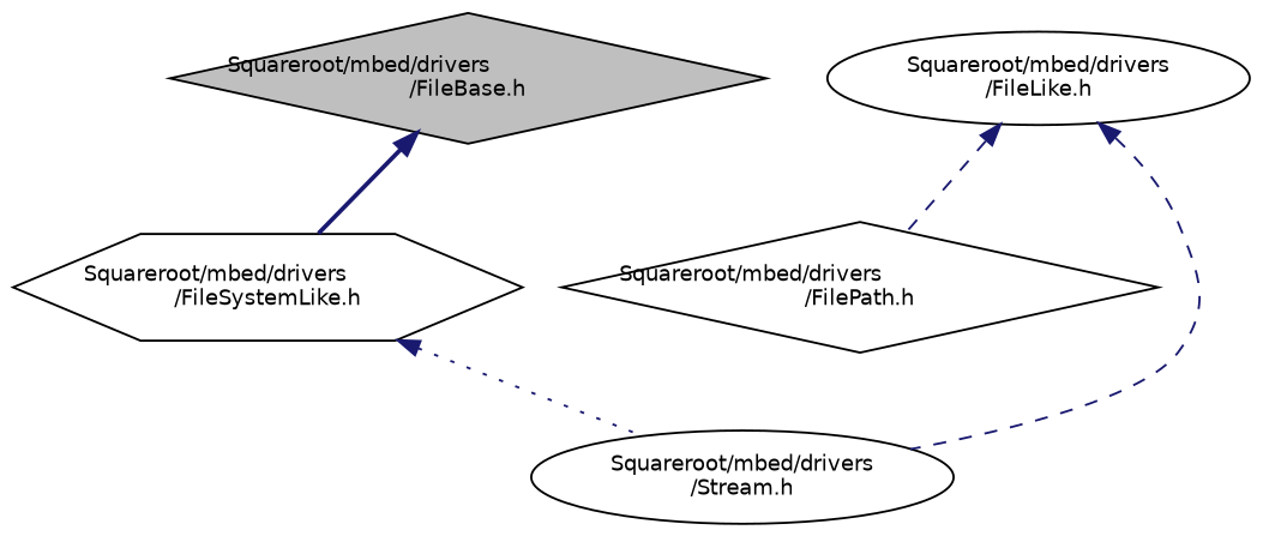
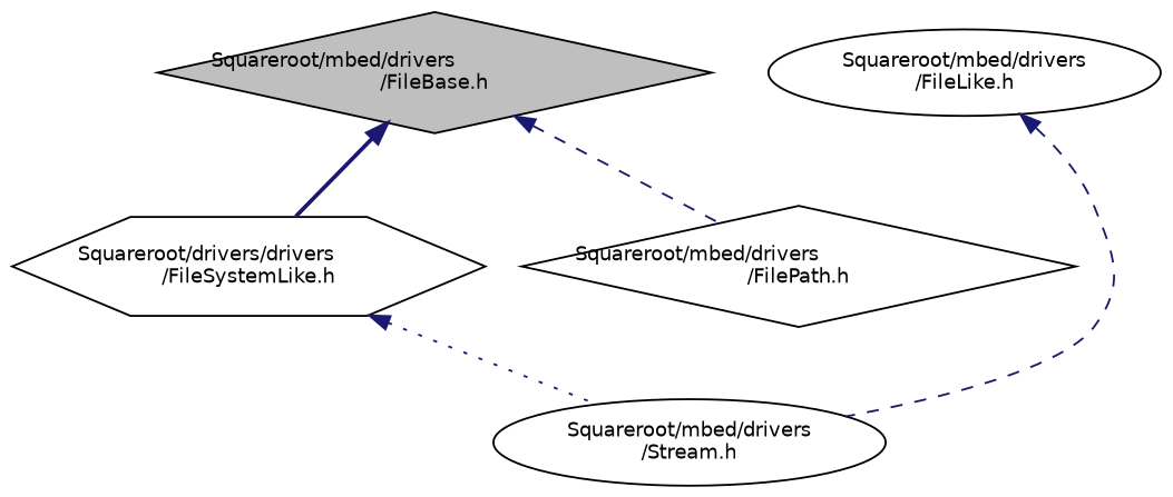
  digraph {
    node [color=black fillcolor=white fontname=Helvetica fontsize=10 shape=diamond style=filled]
    edge [color=midnightblue dir=back fontname=Helvetica fontsize=10 labelfontname=Helvetica labelfontsize=10 style=dashed]
    n1 [fillcolor=grey75 fontcolor=black height=0.2 label="Squareroot/mbed/drivers\l/FileBase.h" width=0.4]
-   n2 [height=0.2 label="Squareroot/mbed/drivers\l/FileSystemLike.h" shape=hexagon width=0.4]
+   n2 [height=0.2 label="Squareroot/drivers/drivers\l/FileSystemLike.h" shape=hexagon width=0.4]
    n3 [height=0.2 label="Squareroot/mbed/drivers\l/FileLike.h" shape=ellipse width=0.4]
    n4 [height=0.2 label="Squareroot/mbed/drivers\l/FilePath.h" width=0.4]
    n5 [height=0.2 label="Squareroot/mbed/drivers\l/Stream.h" shape=ellipse width=0.4]
    n1 -> n2 [style=bold]
    n2 -> n5 [style=dotted]
-   n3 -> n4
+   n1 -> n4
    n3 -> n5
  }
